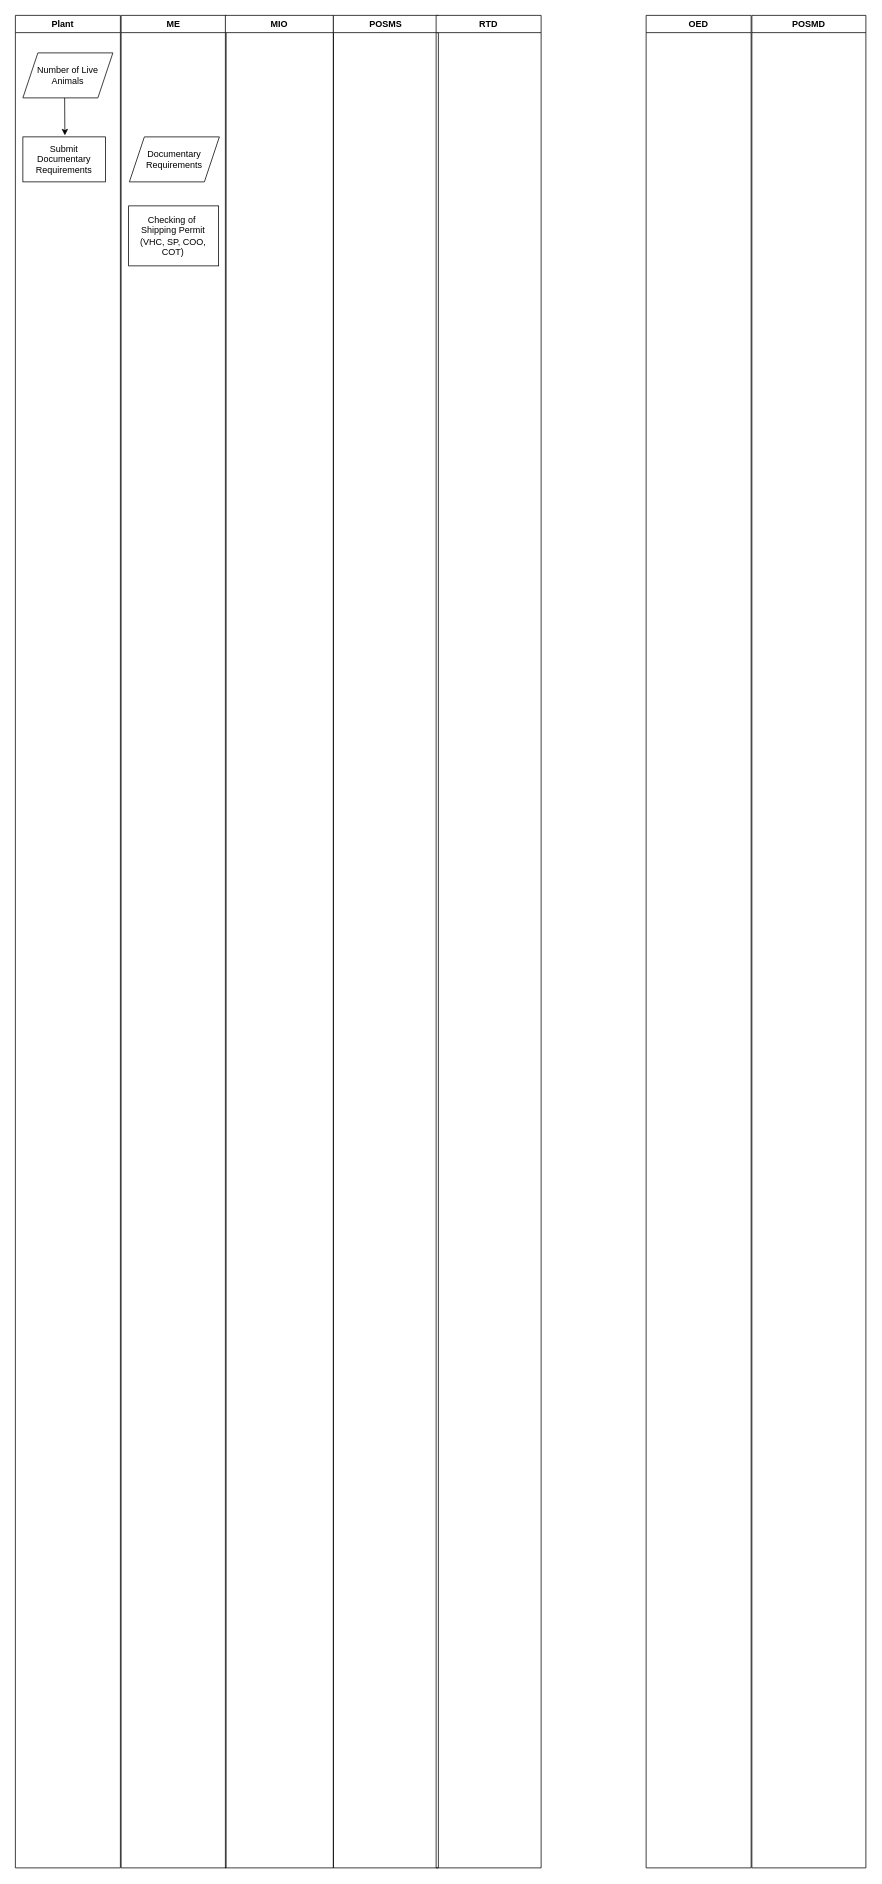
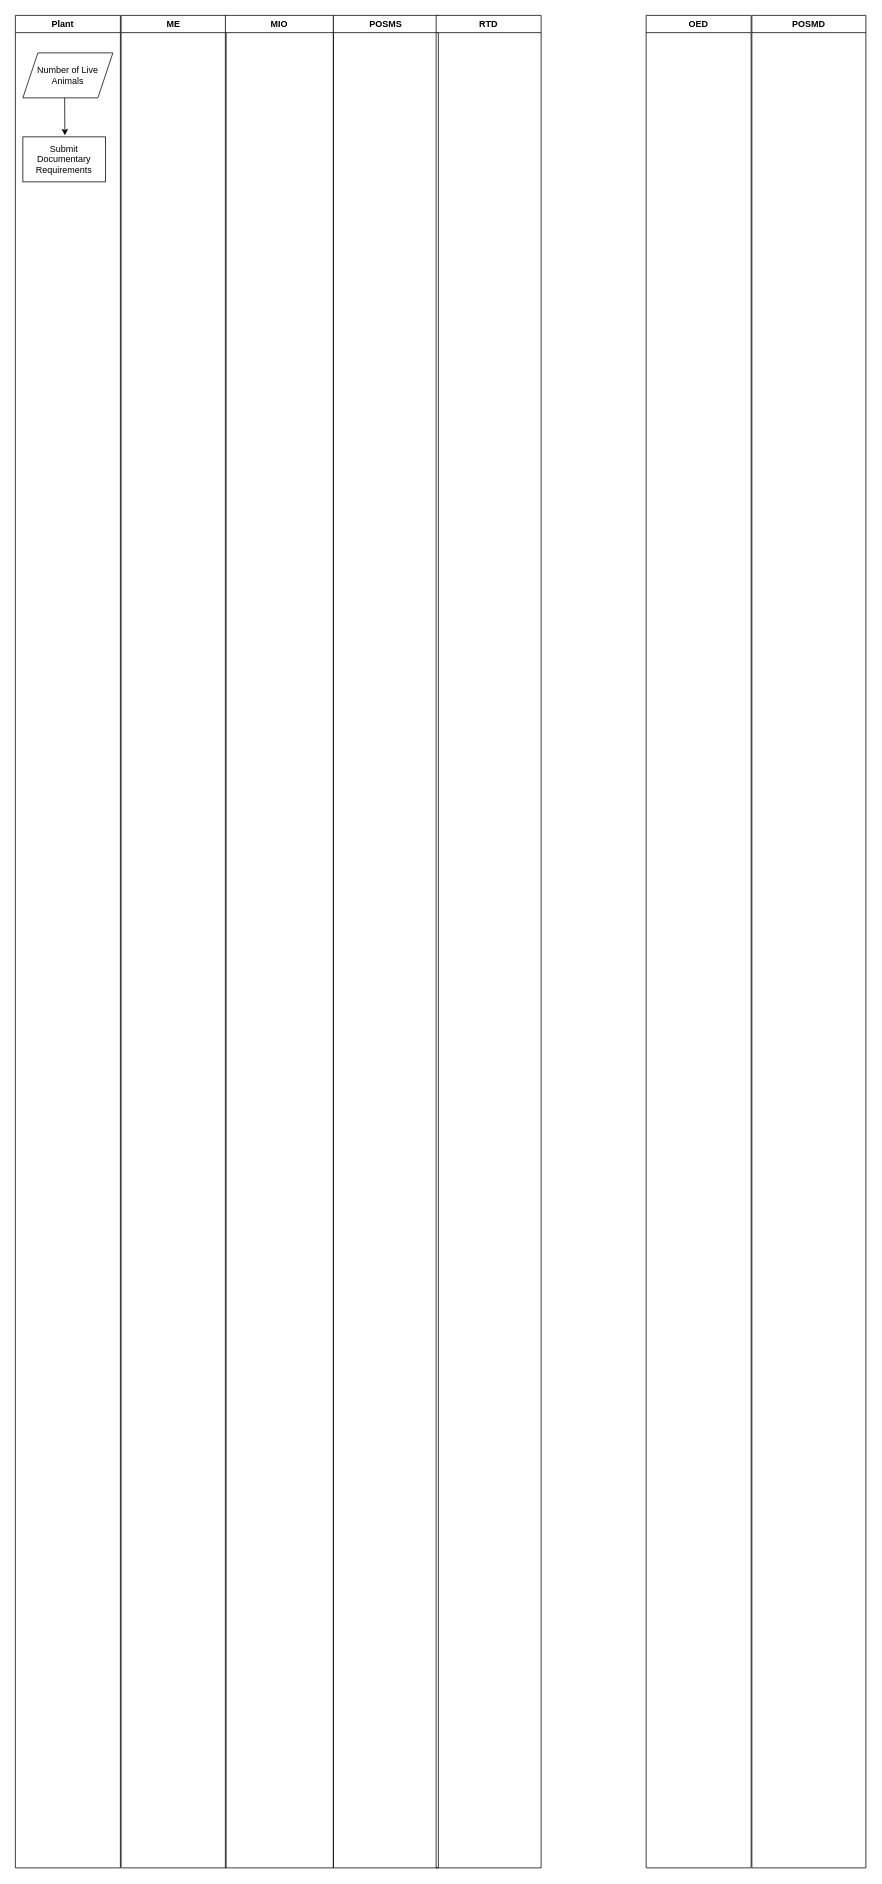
  <mxCell id="0" />
  <mxCell id="1" parent="0" />
  <mxCell id="2" value="Plant    " style="swimlane;shadow=0;sketch=0;fillColor=default;gradientColor=none;gradientDirection=east;" vertex="1" parent="1"><mxGeometry x="20" y="20" width="140" height="2470" as="geometry" /></mxCell>
  <mxCell id="3" value="&lt;span&gt;Number of Live Animals&lt;/span&gt;" style="shape=parallelogram;perimeter=parallelogramPerimeter;whiteSpace=wrap;html=1;fixedSize=1;shadow=0;sketch=0;fillColor=default;gradientColor=none;gradientDirection=east;" vertex="1" parent="2"><mxGeometry x="10" y="50" width="120" height="60" as="geometry" /></mxCell>
  <mxCell id="4" value="Submit Documentary Requirements" style="rounded=0;whiteSpace=wrap;html=1;shadow=0;sketch=0;fillColor=default;gradientColor=none;gradientDirection=east;" vertex="1" parent="2"><mxGeometry x="10" y="162" width="110" height="60" as="geometry" /></mxCell>
  <mxCell id="5" value="ME" style="swimlane;shadow=0;sketch=0;fillColor=default;gradientColor=none;gradientDirection=east;spacingTop=-1;" vertex="1" parent="1"><mxGeometry x="161" y="20" width="140" height="2470" as="geometry" /></mxCell>
- <mxCell id="6" value="Checking of&amp;nbsp; Shipping Permit (VHC, SP, COO, COT)" style="whiteSpace=wrap;html=1;shadow=0;sketch=0;fillColor=default;gradientColor=none;gradientDirection=east;spacingRight=4;spacingLeft=3;spacingTop=5;spacingBottom=6;" vertex="1" parent="5"><mxGeometry x="10" y="254" width="120" height="80" as="geometry" /></mxCell>
- <mxCell id="7" value="Documentary Requirements" style="shape=parallelogram;perimeter=parallelogramPerimeter;whiteSpace=wrap;html=1;fixedSize=1;shadow=0;sketch=0;fillColor=default;gradientColor=none;gradientDirection=east;" vertex="1" parent="5"><mxGeometry x="11" y="162" width="120" height="60" as="geometry" /></mxCell>
  <mxCell id="8" value="MIO" style="swimlane;shadow=0;sketch=0;fillColor=default;gradientColor=none;gradientDirection=east;startSize=23;" vertex="1" parent="1"><mxGeometry x="300" y="20" width="144" height="2470" as="geometry" /></mxCell>
  <mxCell id="9" value="POSMS" style="swimlane;shadow=0;sketch=0;fillColor=default;gradientColor=none;gradientDirection=east;" vertex="1" parent="1"><mxGeometry x="444" y="20" width="140" height="2470" as="geometry" /></mxCell>
  <mxCell id="10" value="RTD" style="swimlane;shadow=0;sketch=0;fillColor=default;gradientColor=none;gradientDirection=east;" vertex="1" parent="1"><mxGeometry x="581" y="20" width="140" height="2470" as="geometry" /></mxCell>
  <mxCell id="11" value="OED" style="swimlane;shadow=0;sketch=0;fillColor=default;gradientColor=none;gradientDirection=east;" vertex="1" parent="1"><mxGeometry x="861" y="20" width="140" height="2470" as="geometry" /></mxCell>
  <mxCell id="12" value="POSMD" style="swimlane;shadow=0;sketch=0;fillColor=default;gradientColor=none;gradientDirection=east;" vertex="1" parent="1"><mxGeometry x="1002" y="20" width="152" height="2470" as="geometry" /></mxCell>
  <mxCell id="13" value="" style="endArrow=classic;html=1;rounded=0;exitX=0.414;exitY=1;exitDx=0;exitDy=0;exitPerimeter=0;" edge="1" parent="1"><mxGeometry width="50" height="50" relative="1" as="geometry"><mxPoint x="85.68" y="130" as="sourcePoint" /><mxPoint x="86" y="180" as="targetPoint" /></mxGeometry></mxCell>
